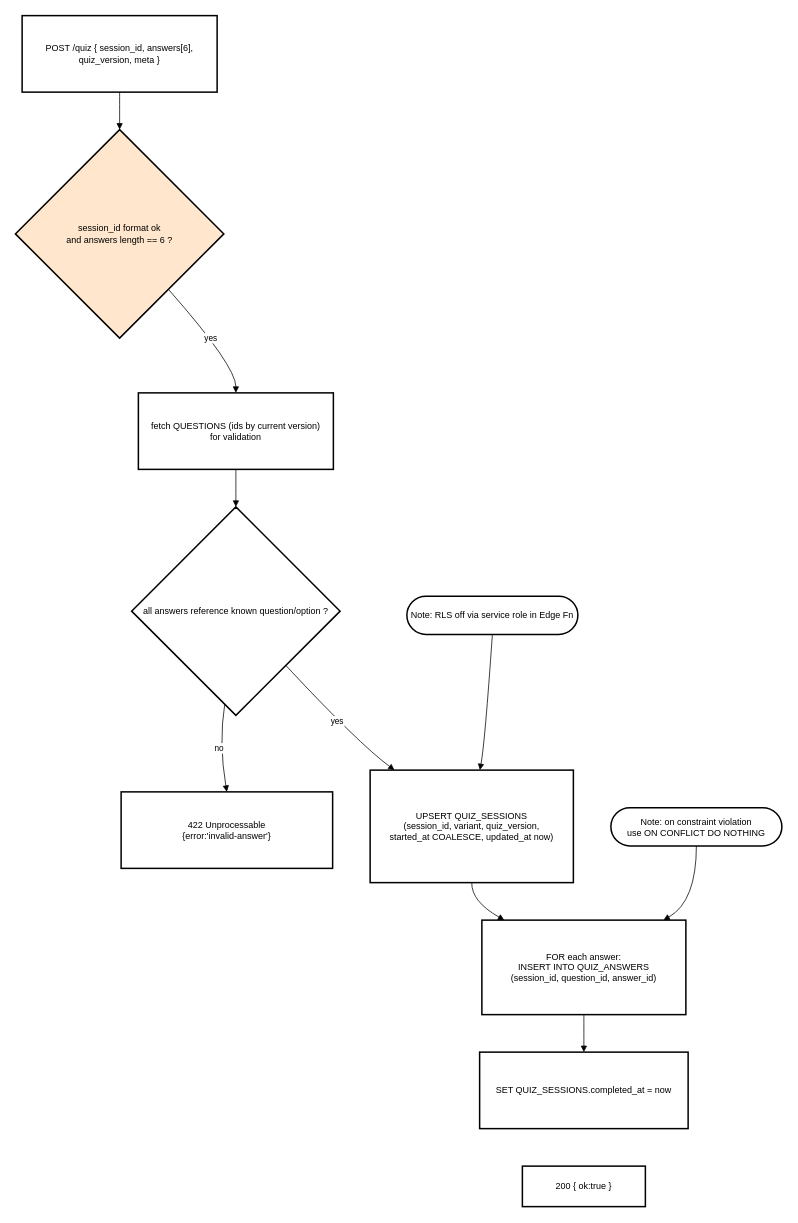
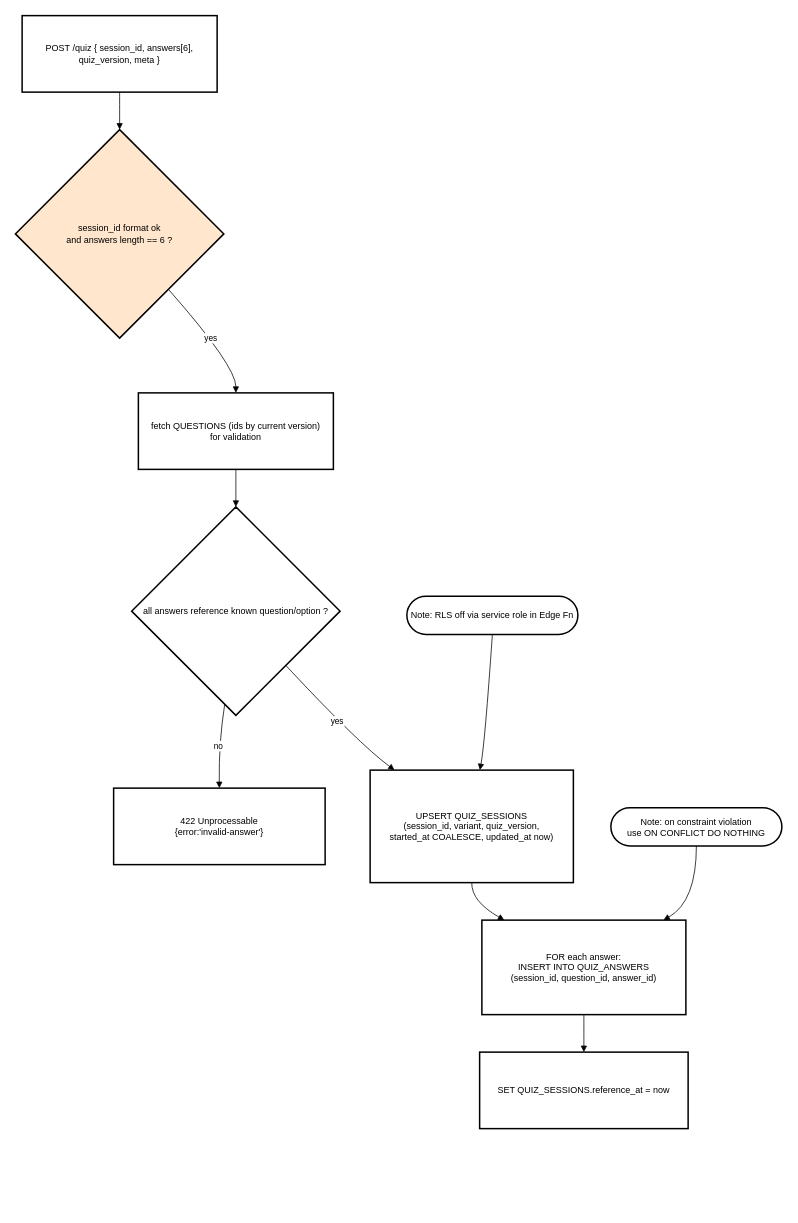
  <mxCell id="0" />
  <mxCell id="1" parent="0" />
  <mxCell id="2" value="POST /quiz { session_id, answers[6], quiz_version, meta }" style="whiteSpace=wrap;strokeWidth=2;" vertex="1" parent="1"><mxGeometry x="29" y="20" width="260" height="102" as="geometry" /></mxCell>
  <mxCell id="3" value="session_id format ok&#10;and answers length == 6 ?" style="rhombus;strokeWidth=2;whiteSpace=wrap;fillColor=#ffe6cc;" vertex="1" parent="1"><mxGeometry x="20" y="172" width="278" height="278" as="geometry" /></mxCell>
  <mxCell id="4" value="fetch QUESTIONS (ids by current version)&#10;for validation" style="whiteSpace=wrap;strokeWidth=2;" vertex="1" parent="1"><mxGeometry x="184" y="523" width="260" height="102" as="geometry" /></mxCell>
  <mxCell id="5" value="all answers reference known question/option ?" style="rhombus;strokeWidth=2;whiteSpace=wrap;" vertex="1" parent="1"><mxGeometry x="175" y="675" width="278" height="278" as="geometry" /></mxCell>
- <mxCell id="6" value="422 Unprocessable&#10;{error:'invalid-answer'}" style="whiteSpace=wrap;strokeWidth=2;" vertex="1" parent="1"><mxGeometry x="161" y="1055" width="282" height="102" as="geometry" /></mxCell>
+ <mxCell id="6" value="422 Unprocessable&#10;{error:'invalid-answer'}" style="whiteSpace=wrap;strokeWidth=2;" vertex="1" parent="1"><mxGeometry x="151" y="1050" width="282" height="102" as="geometry" /></mxCell>
  <mxCell id="7" value="UPSERT QUIZ_SESSIONS&#10;(session_id, variant, quiz_version,&#10;started_at COALESCE, updated_at now)" style="whiteSpace=wrap;strokeWidth=2;" vertex="1" parent="1"><mxGeometry x="493" y="1026" width="271" height="150" as="geometry" /></mxCell>
  <mxCell id="8" value="FOR each answer:&#10;INSERT INTO QUIZ_ANSWERS&#10;(session_id, question_id, answer_id)" style="whiteSpace=wrap;strokeWidth=2;" vertex="1" parent="1"><mxGeometry x="642" y="1226" width="272" height="126" as="geometry" /></mxCell>
- <mxCell id="9" value="SET QUIZ_SESSIONS.completed_at = now" style="whiteSpace=wrap;strokeWidth=2;" vertex="1" parent="1"><mxGeometry x="639" y="1402" width="278" height="102" as="geometry" /></mxCell>
- <mxCell id="10" value="200 { ok:true }" style="whiteSpace=wrap;strokeWidth=2;" vertex="1" parent="1"><mxGeometry x="696" y="1554" width="164" height="54" as="geometry" /></mxCell>
+ <mxCell id="9" value="SET QUIZ_SESSIONS.reference_at = now" style="whiteSpace=wrap;strokeWidth=2;" vertex="1" parent="1"><mxGeometry x="639" y="1402" width="278" height="102" as="geometry" /></mxCell>
  <mxCell id="11" value="Note: RLS off via service role in Edge Fn" style="rounded=1;whiteSpace=wrap;arcSize=50;strokeWidth=2;" vertex="1" parent="1"><mxGeometry x="542" y="794" width="228" height="51" as="geometry" /></mxCell>
  <mxCell id="12" value="Note: on constraint violation&#10;use ON CONFLICT DO NOTHING" style="rounded=1;whiteSpace=wrap;arcSize=50;strokeWidth=2;" vertex="1" parent="1"><mxGeometry x="814" y="1076" width="228" height="51" as="geometry" /></mxCell>
  <mxCell id="13" value="" style="curved=1;startArrow=none;endArrow=block;exitX=0.5;exitY=1;entryX=0.5;entryY=0;rounded=0;" edge="1" parent="1" source="2" target="3"><mxGeometry relative="1" as="geometry"><Array as="points" /></mxGeometry></mxCell>
  <mxCell id="14" value="yes" style="curved=1;startArrow=none;endArrow=block;exitX=0.94;exitY=1;entryX=0.5;entryY=0;rounded=0;" edge="1" parent="1" source="3" target="4"><mxGeometry relative="1" as="geometry"><Array as="points"><mxPoint x="314" y="487" /></Array></mxGeometry></mxCell>
  <mxCell id="15" value="" style="curved=1;startArrow=none;endArrow=block;exitX=0.5;exitY=1;entryX=0.5;entryY=0;rounded=0;" edge="1" parent="1" source="4" target="5"><mxGeometry relative="1" as="geometry"><Array as="points" /></mxGeometry></mxCell>
  <mxCell id="16" value="no" style="curved=1;startArrow=none;endArrow=block;exitX=0.44;exitY=1;entryX=0.5;entryY=0;rounded=0;" edge="1" parent="1" source="5" target="6"><mxGeometry relative="1" as="geometry"><Array as="points"><mxPoint x="291" y="990" /></Array></mxGeometry></mxCell>
  <mxCell id="17" value="yes" style="curved=1;startArrow=none;endArrow=block;exitX=0.96;exitY=1;entryX=0.12;entryY=0;rounded=0;" edge="1" parent="1" source="5" target="7"><mxGeometry relative="1" as="geometry"><Array as="points"><mxPoint x="477" y="990" /></Array></mxGeometry></mxCell>
  <mxCell id="18" value="" style="curved=1;startArrow=none;endArrow=block;exitX=0.5;exitY=1;entryX=0.11;entryY=0;rounded=0;" edge="1" parent="1" source="7" target="8"><mxGeometry relative="1" as="geometry"><Array as="points"><mxPoint x="628" y="1201" /></Array></mxGeometry></mxCell>
  <mxCell id="19" value="" style="curved=1;startArrow=none;endArrow=block;exitX=0.5;exitY=1;entryX=0.5;entryY=0;rounded=0;" edge="1" parent="1" source="8" target="9"><mxGeometry relative="1" as="geometry"><Array as="points" /></mxGeometry></mxCell>
  <mxCell id="20" value="" style="curved=1;startArrow=none;endArrow=block;exitX=0.5;exitY=0.99;entryX=0.54;entryY=0;rounded=0;" edge="1" parent="1" source="11" target="7"><mxGeometry relative="1" as="geometry"><Array as="points"><mxPoint x="646" y="990" /></Array></mxGeometry></mxCell>
  <mxCell id="21" value="" style="curved=1;startArrow=none;endArrow=block;exitX=0.5;exitY=0.99;entryX=0.89;entryY=0;rounded=0;" edge="1" parent="1" source="12" target="8"><mxGeometry relative="1" as="geometry"><Array as="points"><mxPoint x="928" y="1201" /></Array></mxGeometry></mxCell>
